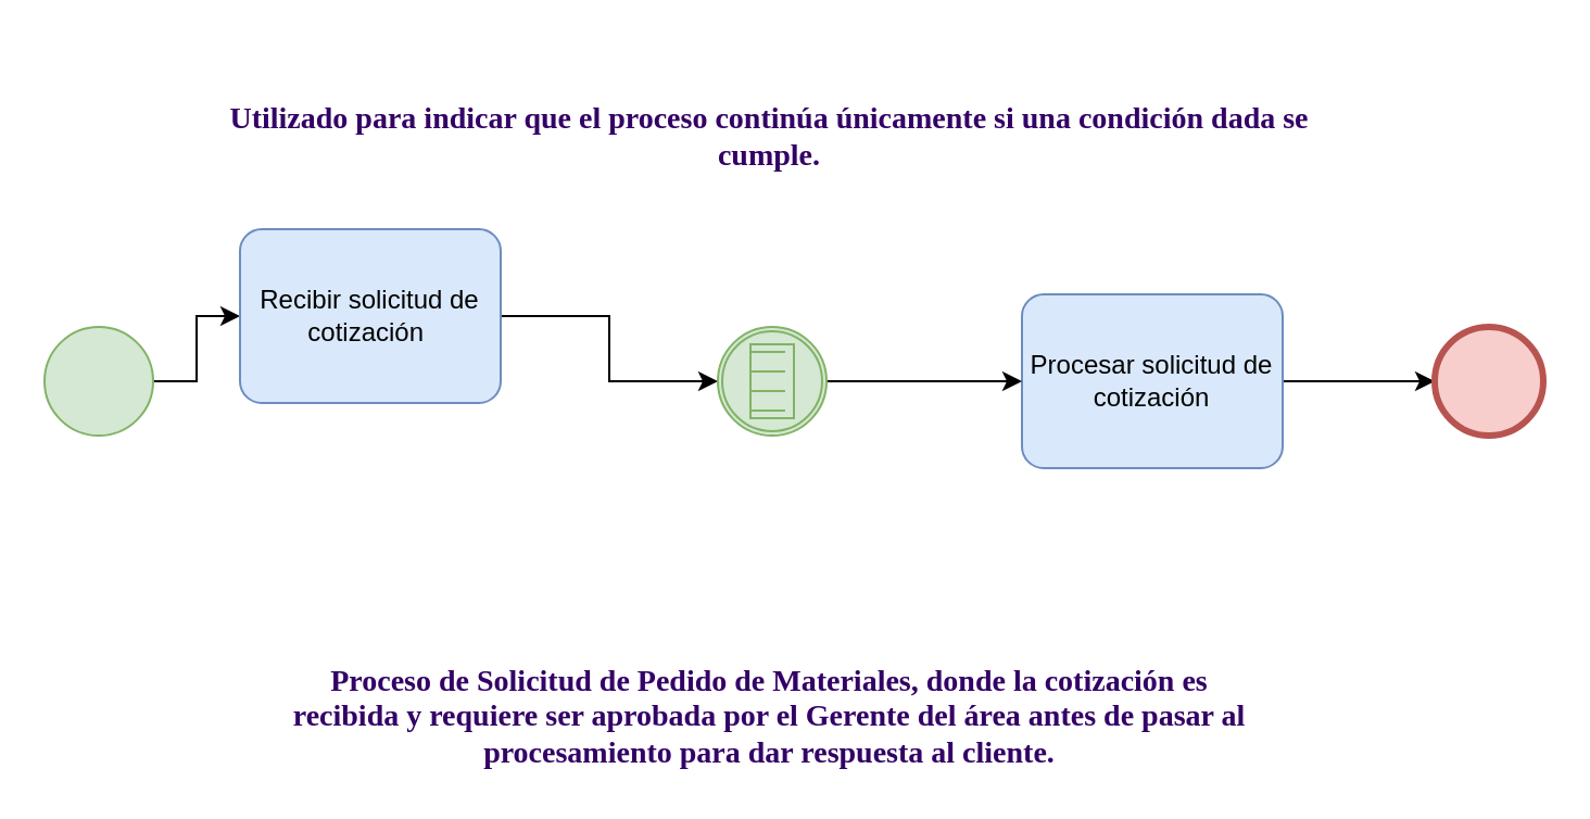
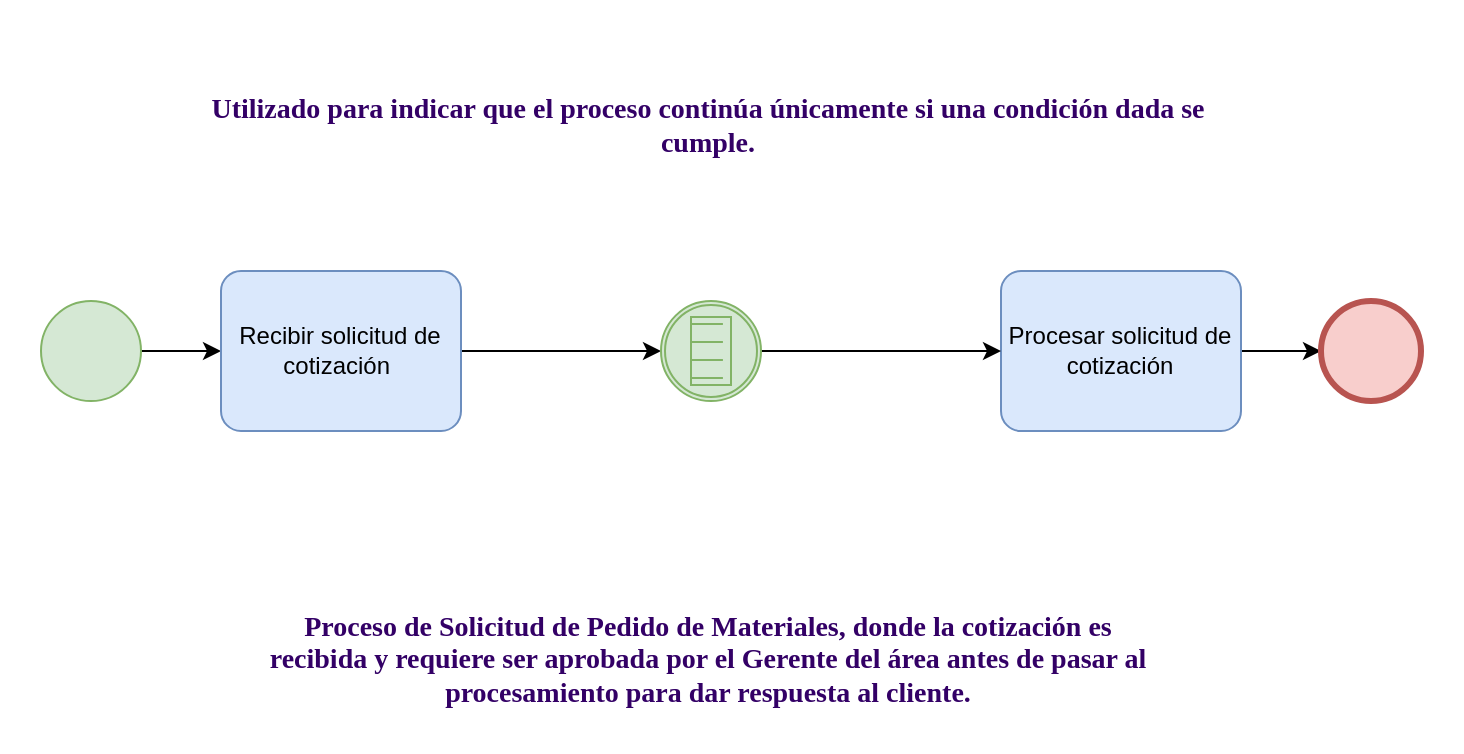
  <mxCell id="0" />
  <mxCell id="1" parent="0" />
  <mxCell id="2" value="" style="edgeStyle=orthogonalEdgeStyle;rounded=0;orthogonalLoop=1;jettySize=auto;html=1;" edge="1" parent="1" source="3" target="5"><mxGeometry relative="1" as="geometry" /></mxCell>
  <mxCell id="3" value="" style="points=[[0.145,0.145,0],[0.5,0,0],[0.855,0.145,0],[1,0.5,0],[0.855,0.855,0],[0.5,1,0],[0.145,0.855,0],[0,0.5,0]];shape=mxgraph.bpmn.event;html=1;verticalLabelPosition=bottom;labelBackgroundColor=#ffffff;verticalAlign=top;align=center;perimeter=ellipsePerimeter;outlineConnect=0;aspect=fixed;outline=standard;symbol=general;fillColor=#d5e8d4;strokeColor=#82b366;" vertex="1" parent="1"><mxGeometry x="20" y="150" width="50" height="50" as="geometry" /></mxCell>
  <mxCell id="4" value="" style="edgeStyle=orthogonalEdgeStyle;rounded=0;orthogonalLoop=1;jettySize=auto;html=1;" edge="1" parent="1" source="5" target="10"><mxGeometry relative="1" as="geometry" /></mxCell>
- <mxCell id="5" value="Recibir solicitud de cotización&amp;nbsp;" style="points=[[0.25,0,0],[0.5,0,0],[0.75,0,0],[1,0.25,0],[1,0.5,0],[1,0.75,0],[0.75,1,0],[0.5,1,0],[0.25,1,0],[0,0.75,0],[0,0.5,0],[0,0.25,0]];shape=mxgraph.bpmn.task;whiteSpace=wrap;rectStyle=rounded;size=10;html=1;taskMarker=abstract;fillColor=#dae8fc;strokeColor=#6c8ebf;" vertex="1" parent="1"><mxGeometry x="110" y="105" width="120" height="80" as="geometry" /></mxCell>
+ <mxCell id="5" value="Recibir solicitud de cotización&amp;nbsp;" style="points=[[0.25,0,0],[0.5,0,0],[0.75,0,0],[1,0.25,0],[1,0.5,0],[1,0.75,0],[0.75,1,0],[0.5,1,0],[0.25,1,0],[0,0.75,0],[0,0.5,0],[0,0.25,0]];shape=mxgraph.bpmn.task;whiteSpace=wrap;rectStyle=rounded;size=10;html=1;taskMarker=abstract;fillColor=#dae8fc;strokeColor=#6c8ebf;" vertex="1" parent="1"><mxGeometry x="110" y="135" width="120" height="80" as="geometry" /></mxCell>
  <mxCell id="6" value="" style="edgeStyle=orthogonalEdgeStyle;rounded=0;orthogonalLoop=1;jettySize=auto;html=1;" edge="1" parent="1" source="7" target="8"><mxGeometry relative="1" as="geometry" /></mxCell>
- <mxCell id="7" value="Procesar solicitud de cotización" style="points=[[0.25,0,0],[0.5,0,0],[0.75,0,0],[1,0.25,0],[1,0.5,0],[1,0.75,0],[0.75,1,0],[0.5,1,0],[0.25,1,0],[0,0.75,0],[0,0.5,0],[0,0.25,0]];shape=mxgraph.bpmn.task;whiteSpace=wrap;rectStyle=rounded;size=10;html=1;taskMarker=abstract;fillColor=#dae8fc;strokeColor=#6c8ebf;" vertex="1" parent="1"><mxGeometry x="470" y="135" width="120" height="80" as="geometry" /></mxCell>
+ <mxCell id="7" value="Procesar solicitud de cotización" style="points=[[0.25,0,0],[0.5,0,0],[0.75,0,0],[1,0.25,0],[1,0.5,0],[1,0.75,0],[0.75,1,0],[0.5,1,0],[0.25,1,0],[0,0.75,0],[0,0.5,0],[0,0.25,0]];shape=mxgraph.bpmn.task;whiteSpace=wrap;rectStyle=rounded;size=10;html=1;taskMarker=abstract;fillColor=#dae8fc;strokeColor=#6c8ebf;" vertex="1" parent="1"><mxGeometry x="500" y="135" width="120" height="80" as="geometry" /></mxCell>
  <mxCell id="8" value="" style="points=[[0.145,0.145,0],[0.5,0,0],[0.855,0.145,0],[1,0.5,0],[0.855,0.855,0],[0.5,1,0],[0.145,0.855,0],[0,0.5,0]];shape=mxgraph.bpmn.event;html=1;verticalLabelPosition=bottom;labelBackgroundColor=#ffffff;verticalAlign=top;align=center;perimeter=ellipsePerimeter;outlineConnect=0;aspect=fixed;outline=end;symbol=terminate2;fillColor=#f8cecc;strokeColor=#b85450;" vertex="1" parent="1"><mxGeometry x="660" y="150" width="50" height="50" as="geometry" /></mxCell>
  <mxCell id="9" value="" style="edgeStyle=orthogonalEdgeStyle;rounded=0;orthogonalLoop=1;jettySize=auto;html=1;" edge="1" parent="1" source="10" target="7"><mxGeometry relative="1" as="geometry" /></mxCell>
  <mxCell id="10" value="" style="points=[[0.145,0.145,0],[0.5,0,0],[0.855,0.145,0],[1,0.5,0],[0.855,0.855,0],[0.5,1,0],[0.145,0.855,0],[0,0.5,0]];shape=mxgraph.bpmn.event;html=1;verticalLabelPosition=bottom;labelBackgroundColor=#ffffff;verticalAlign=top;align=center;perimeter=ellipsePerimeter;outlineConnect=0;aspect=fixed;outline=catching;symbol=conditional;fillColor=#d5e8d4;strokeColor=#82b366;" vertex="1" parent="1"><mxGeometry x="330" y="150" width="50" height="50" as="geometry" /></mxCell>
  <mxCell id="11" value="&lt;h4 style=&quot;font-size: 14px;&quot;&gt;&lt;font color=&quot;#330066&quot; face=&quot;Georgia&quot; style=&quot;font-size: 14px;&quot;&gt;Utilizado para indicar que el proceso continúa únicamente si una condición dada se cumple.&lt;/font&gt;&lt;/h4&gt;" style="text;whiteSpace=wrap;html=1;align=center;fontSize=14;" vertex="1" parent="1"><mxGeometry x="94" y="20" width="520" height="70" as="geometry" /></mxCell>
  <mxCell id="12" value="&lt;h4&gt;Proceso de Solicitud de Pedido de Materiales, donde la cotización es recibida y requiere ser aprobada por el Gerente del área antes de pasar al procesamiento para dar respuesta al cliente.&lt;/h4&gt;" style="text;whiteSpace=wrap;html=1;fontSize=14;fontFamily=Georgia;fontColor=#330066;align=center;" vertex="1" parent="1"><mxGeometry x="129" y="280" width="450" height="70" as="geometry" /></mxCell>
